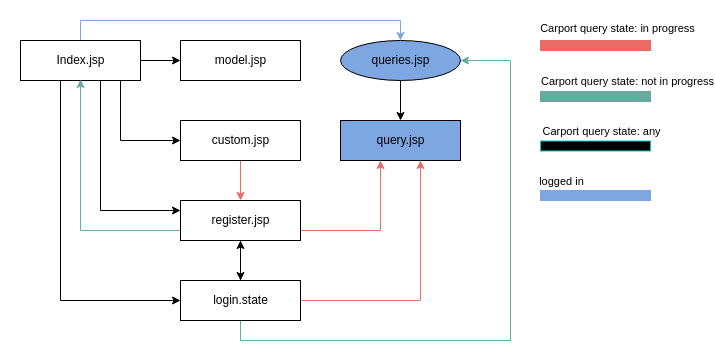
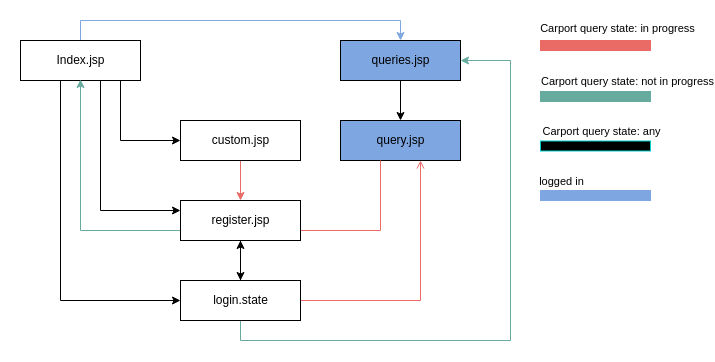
  <mxCell id="0" />
  <mxCell id="1" parent="0" />
  <mxCell id="2" style="edgeStyle=orthogonalEdgeStyle;rounded=0;orthogonalLoop=1;jettySize=auto;html=1;entryX=0.5;entryY=1;entryDx=0;entryDy=0;strokeColor=#000000;" edge="1" parent="1" source="5" target="25"><mxGeometry relative="1" as="geometry" /></mxCell>
- <mxCell id="3" style="edgeStyle=orthogonalEdgeStyle;rounded=0;orthogonalLoop=1;jettySize=auto;html=1;strokeColor=#EA6B66;" edge="1" parent="1" source="5" target="8"><mxGeometry relative="1" as="geometry"><Array as="points"><mxPoint x="420" y="300" /></Array></mxGeometry></mxCell>
+ <mxCell id="3" style="edgeStyle=orthogonalEdgeStyle;rounded=0;orthogonalLoop=1;jettySize=auto;html=1;strokeColor=#EA6B66;endArrow=open;" edge="1" parent="1" source="5" target="8"><mxGeometry relative="1" as="geometry"><Array as="points"><mxPoint x="420" y="300" /></Array></mxGeometry></mxCell>
  <mxCell id="4" style="edgeStyle=orthogonalEdgeStyle;rounded=0;orthogonalLoop=1;jettySize=auto;html=1;strokeColor=#67AB9F;shadow=0;" edge="1" parent="1" source="5" target="7"><mxGeometry relative="1" as="geometry"><Array as="points"><mxPoint x="240" y="340" /><mxPoint x="510" y="340" /><mxPoint x="510" y="60" /></Array></mxGeometry></mxCell>
  <mxCell id="5" value="login.state" style="html=1;fillColor=#FFFFFF;" parent="1" vertex="1"><mxGeometry x="180" y="280" width="120" height="40" as="geometry" /></mxCell>
  <mxCell id="6" style="edgeStyle=orthogonalEdgeStyle;rounded=0;orthogonalLoop=1;jettySize=auto;html=1;entryX=0.5;entryY=0;entryDx=0;entryDy=0;strokeColor=#000000;" edge="1" parent="1" source="7" target="8"><mxGeometry relative="1" as="geometry" /></mxCell>
- <mxCell id="7" value="queries.jsp" style="ellipse;html=1;fillColor=#7EA6E0;" parent="1" vertex="1"><mxGeometry x="340" y="40" width="120" height="40" as="geometry" /></mxCell>
+ <mxCell id="7" value="queries.jsp" style="html=1;fillColor=#7EA6E0;" parent="1" vertex="1"><mxGeometry x="340" y="40" width="120" height="40" as="geometry" /></mxCell>
  <mxCell id="8" value="query.jsp" style="html=1;fillColor=#7EA6E0;" parent="1" vertex="1"><mxGeometry x="340" y="120" width="120" height="40" as="geometry" /></mxCell>
- <mxCell id="9" style="edgeStyle=orthogonalEdgeStyle;rounded=0;orthogonalLoop=1;jettySize=auto;html=1;strokeColor=#000000;" edge="1" parent="1" source="14" target="15"><mxGeometry relative="1" as="geometry" /></mxCell>
  <mxCell id="10" style="edgeStyle=orthogonalEdgeStyle;rounded=0;orthogonalLoop=1;jettySize=auto;html=1;entryX=0;entryY=0.5;entryDx=0;entryDy=0;strokeColor=#000000;" edge="1" parent="1" source="14" target="17"><mxGeometry relative="1" as="geometry"><Array as="points"><mxPoint x="120" y="140" /></Array></mxGeometry></mxCell>
  <mxCell id="11" style="edgeStyle=orthogonalEdgeStyle;rounded=0;orthogonalLoop=1;jettySize=auto;html=1;strokeColor=#000000;" edge="1" parent="1" source="14" target="25"><mxGeometry relative="1" as="geometry"><Array as="points"><mxPoint x="100" y="210" /></Array></mxGeometry></mxCell>
  <mxCell id="12" style="edgeStyle=orthogonalEdgeStyle;rounded=0;orthogonalLoop=1;jettySize=auto;html=1;entryX=0;entryY=0.5;entryDx=0;entryDy=0;strokeColor=#000000;" edge="1" parent="1" source="14" target="5"><mxGeometry relative="1" as="geometry"><Array as="points"><mxPoint x="60" y="300" /></Array></mxGeometry></mxCell>
  <mxCell id="13" style="edgeStyle=orthogonalEdgeStyle;rounded=0;orthogonalLoop=1;jettySize=auto;html=1;entryX=0.5;entryY=0;entryDx=0;entryDy=0;strokeColor=#7EA6E0;fillColor=#67AB9F;" edge="1" parent="1" source="14" target="7"><mxGeometry relative="1" as="geometry"><Array as="points"><mxPoint x="80" y="20" /><mxPoint x="400" y="20" /></Array></mxGeometry></mxCell>
  <mxCell id="14" value="Index.jsp" style="html=1;fillColor=#FFFFFF;" parent="1" vertex="1"><mxGeometry x="20" y="40" width="120" height="40" as="geometry" /></mxCell>
- <mxCell id="15" value="model.jsp" style="html=1;fillColor=#FFFFFF;" parent="1" vertex="1"><mxGeometry x="180" y="40" width="120" height="40" as="geometry" /></mxCell>
  <mxCell id="16" style="edgeStyle=orthogonalEdgeStyle;rounded=0;orthogonalLoop=1;jettySize=auto;html=1;entryX=0.5;entryY=0;entryDx=0;entryDy=0;strokeColor=#EA6B66;shadow=0;" edge="1" parent="1" source="17" target="25"><mxGeometry relative="1" as="geometry" /></mxCell>
  <mxCell id="17" value="custom.jsp" style="html=1;fillColor=#FFFFFF;" parent="1" vertex="1"><mxGeometry x="180" y="120" width="120" height="40" as="geometry" /></mxCell>
  <mxCell id="18" style="edgeStyle=orthogonalEdgeStyle;rounded=0;orthogonalLoop=1;jettySize=auto;html=1;entryX=0.5;entryY=0;entryDx=0;entryDy=0;strokeColor=#000000;" edge="1" parent="1" source="25" target="5"><mxGeometry relative="1" as="geometry" /></mxCell>
- <mxCell id="19" style="edgeStyle=orthogonalEdgeStyle;rounded=0;orthogonalLoop=1;jettySize=auto;html=1;strokeColor=#EA6B66;" edge="1" parent="1" source="25" target="8"><mxGeometry relative="1" as="geometry"><Array as="points"><mxPoint x="380" y="230" /></Array></mxGeometry></mxCell>
+ <mxCell id="19" style="edgeStyle=orthogonalEdgeStyle;rounded=0;orthogonalLoop=1;jettySize=auto;html=1;strokeColor=#EA6B66;endArrow=none;" edge="1" parent="1" source="25" target="8"><mxGeometry relative="1" as="geometry"><Array as="points"><mxPoint x="380" y="230" /></Array></mxGeometry></mxCell>
  <mxCell id="20" value="Carport query state: in progress" style="edgeLabel;html=1;align=center;verticalAlign=middle;resizable=0;points=[];" vertex="1" connectable="0" parent="19"><mxGeometry x="-0.63" y="2" relative="1" as="geometry"><mxPoint x="288" y="-201" as="offset" /></mxGeometry></mxCell>
  <mxCell id="21" value="Carport query state: not in progress" style="edgeLabel;html=1;align=center;verticalAlign=middle;resizable=0;points=[];" vertex="1" connectable="0" parent="19"><mxGeometry x="-0.63" y="2" relative="1" as="geometry"><mxPoint x="298" y="-148" as="offset" /></mxGeometry></mxCell>
  <mxCell id="22" value="Carport query state: any" style="edgeLabel;html=1;align=center;verticalAlign=middle;resizable=0;points=[];" vertex="1" connectable="0" parent="19"><mxGeometry x="-0.63" y="2" relative="1" as="geometry"><mxPoint x="272" y="-98" as="offset" /></mxGeometry></mxCell>
  <mxCell id="23" value="logged in" style="edgeLabel;html=1;align=center;verticalAlign=middle;resizable=0;points=[];" vertex="1" connectable="0" parent="19"><mxGeometry x="-0.63" y="2" relative="1" as="geometry"><mxPoint x="232" y="-48" as="offset" /></mxGeometry></mxCell>
  <mxCell id="24" style="edgeStyle=orthogonalEdgeStyle;rounded=0;orthogonalLoop=1;jettySize=auto;html=1;strokeColor=#67AB9F;" edge="1" parent="1" source="25"><mxGeometry relative="1" as="geometry"><mxPoint x="80" y="79" as="targetPoint" /><Array as="points"><mxPoint x="80" y="230" /><mxPoint x="80" y="79" /></Array></mxGeometry></mxCell>
  <mxCell id="25" value="register.jsp" style="html=1;fillColor=#FFFFFF;" parent="1" vertex="1"><mxGeometry x="180" y="200" width="120" height="40" as="geometry" /></mxCell>
  <mxCell id="26" value="" style="rounded=0;whiteSpace=wrap;html=1;fillColor=#EA6B66;strokeColor=#EA6B66;" vertex="1" parent="1"><mxGeometry x="540" y="40" width="110" height="10" as="geometry" /></mxCell>
  <mxCell id="27" value="" style="rounded=0;whiteSpace=wrap;html=1;fillColor=#67AB9F;strokeColor=#67AB9F;" vertex="1" parent="1"><mxGeometry x="540" y="91" width="110" height="10" as="geometry" /></mxCell>
  <mxCell id="28" value="" style="rounded=0;whiteSpace=wrap;html=1;fillColor=#000000;strokeColor=#00CCCC;" vertex="1" parent="1"><mxGeometry x="540" y="140.5" width="110" height="10" as="geometry" /></mxCell>
  <mxCell id="29" value="" style="rounded=0;whiteSpace=wrap;html=1;fillColor=#7EA6E0;strokeColor=#7EA6E0;" vertex="1" parent="1"><mxGeometry x="540" y="190" width="110" height="10" as="geometry" /></mxCell>
